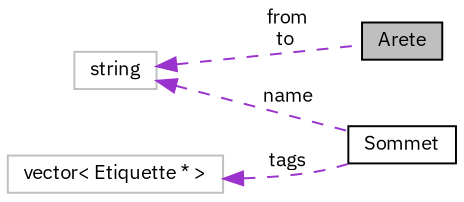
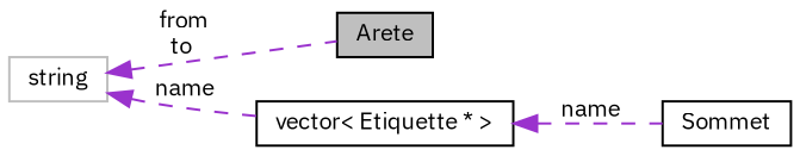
  digraph {
    fontname="IBM Plex Sans"
    rankdir=LR
    node [color=black fillcolor=white fontname="IBM Plex Sans" fontsize=10 shape=record style=filled]
    edge [color=darkorchid3 dir=back fontname="IBM Plex Sans" fontsize=10 labelfontname=Helvetica labelfontsize=10 style=dashed]
    n1 [fillcolor=grey75 fontcolor=black height=0.2 label=Arete width=0.4]
    n2 [height=0.2 label=Sommet width=0.4]
-   n3 [color=grey75 height=0.2 label="vector\< Etiquette * \>" width=0.4]
+   n3 [height=0.2 label="vector\< Etiquette * \>" width=0.4]
    n4 [color=grey75 height=0.2 label=string width=0.4]
-   n3 -> n2 [label=" tags"]
+   n3 -> n2 [label=" name"]
    n4 -> n1 [label=" from\nto"]
-   n4 -> n2 [label=" name"]
+   n4 -> n3 [label=" name"]
  }
